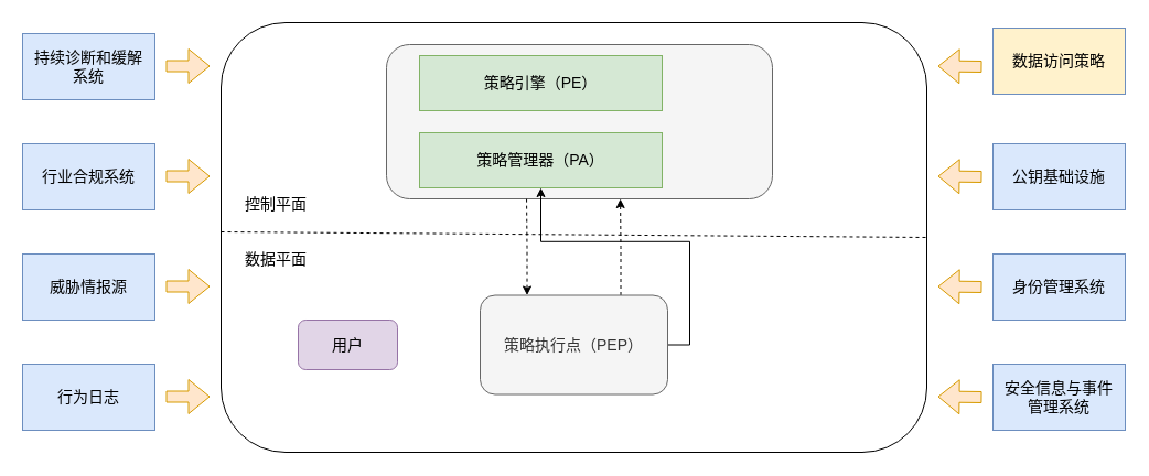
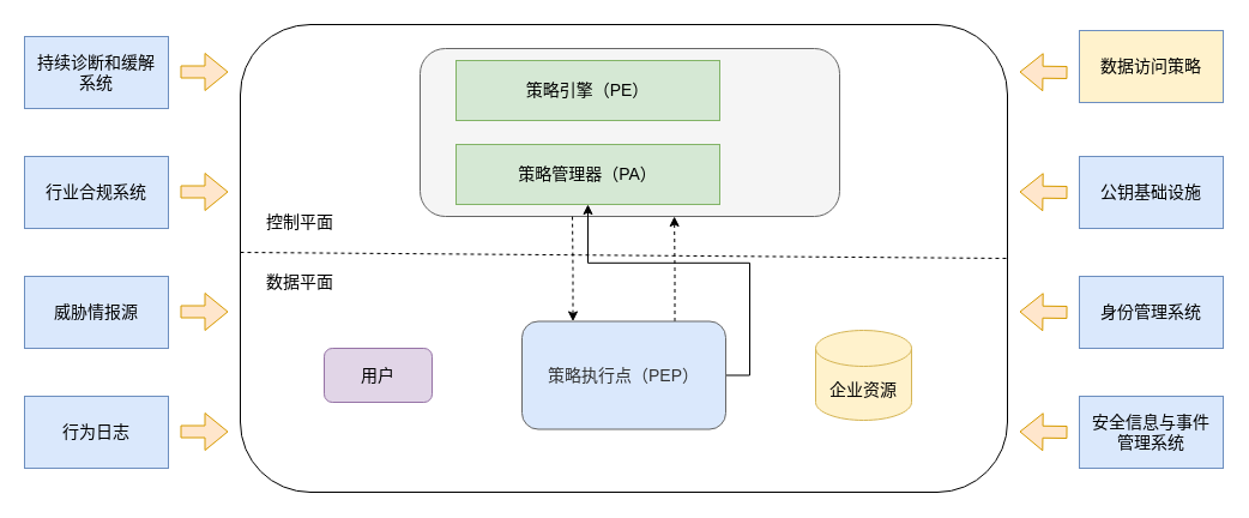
  <mxCell id="0" />
  <mxCell id="1" parent="0" />
  <mxCell id="2" value="" style="rounded=1;whiteSpace=wrap;html=1;" vertex="1" parent="1"><mxGeometry x="200" y="20" width="640" height="390" as="geometry" /></mxCell>
  <mxCell id="3" value="" style="endArrow=none;dashed=1;html=1;rounded=0;entryX=1;entryY=0.5;entryDx=0;entryDy=0;" edge="1" parent="1" target="2"><mxGeometry width="50" height="50" relative="1" as="geometry"><mxPoint x="200" y="210" as="sourcePoint" /><mxPoint x="250" y="160" as="targetPoint" /></mxGeometry></mxCell>
  <mxCell id="4" value="" style="rounded=1;whiteSpace=wrap;html=1;fillColor=#f5f5f5;strokeColor=#666666;fontColor=#333333;" vertex="1" parent="1"><mxGeometry x="350" y="40" width="350" height="140" as="geometry" /></mxCell>
  <mxCell id="5" value="&lt;font style=&quot;font-size: 14px;&quot;&gt;策略引擎（PE）&lt;/font&gt;" style="rounded=0;whiteSpace=wrap;html=1;fillColor=#d5e8d4;strokeColor=#82b366;" vertex="1" parent="1"><mxGeometry x="380" y="50" width="220" height="50" as="geometry" /></mxCell>
  <mxCell id="6" value="&lt;font style=&quot;font-size: 14px;&quot;&gt;策略管理器（PA）&lt;/font&gt;" style="rounded=0;whiteSpace=wrap;html=1;fillColor=#d5e8d4;strokeColor=#82b366;" vertex="1" parent="1"><mxGeometry x="380" y="120" width="220" height="50" as="geometry" /></mxCell>
  <mxCell id="7" style="edgeStyle=orthogonalEdgeStyle;rounded=0;orthogonalLoop=1;jettySize=auto;html=1;exitX=1;exitY=0.5;exitDx=0;exitDy=0;" edge="1" parent="1" source="10" target="6"><mxGeometry relative="1" as="geometry" /></mxCell>
  <mxCell id="8" style="edgeStyle=orthogonalEdgeStyle;rounded=0;orthogonalLoop=1;jettySize=auto;html=1;exitX=0.75;exitY=0;exitDx=0;exitDy=0;entryX=0.606;entryY=1;entryDx=0;entryDy=0;entryPerimeter=0;dashed=1;" edge="1" parent="1" source="10" target="4"><mxGeometry relative="1" as="geometry" /></mxCell>
  <mxCell id="9" style="edgeStyle=orthogonalEdgeStyle;rounded=0;orthogonalLoop=1;jettySize=auto;html=1;exitX=0.25;exitY=0;exitDx=0;exitDy=0;entryX=0.363;entryY=1;entryDx=0;entryDy=0;entryPerimeter=0;endArrow=none;endFill=0;startArrow=classic;startFill=1;dashed=1;" edge="1" parent="1" source="10" target="4"><mxGeometry relative="1" as="geometry" /></mxCell>
- <mxCell id="10" value="&lt;font style=&quot;font-size: 14px;&quot;&gt;策略执行点（PEP）&lt;/font&gt;" style="rounded=1;whiteSpace=wrap;html=1;fillColor=#f5f5f5;fontColor=#333333;strokeColor=#666666;" vertex="1" parent="1"><mxGeometry x="435" y="267.5" width="170" height="90" as="geometry" /></mxCell>
+ <mxCell id="10" value="&lt;font style=&quot;font-size: 14px;&quot;&gt;策略执行点（PEP）&lt;/font&gt;" style="rounded=1;whiteSpace=wrap;html=1;fillColor=#dae8fc;fontColor=#333333;strokeColor=#666666;" vertex="1" parent="1"><mxGeometry x="435" y="267.5" width="170" height="90" as="geometry" /></mxCell>
  <mxCell id="11" value="&lt;font style=&quot;font-size: 14px;&quot;&gt;用户&lt;/font&gt;" style="rounded=1;whiteSpace=wrap;html=1;fillColor=#e1d5e7;strokeColor=#9673a6;" vertex="1" parent="1"><mxGeometry x="270" y="290" width="90" height="45" as="geometry" /></mxCell>
+ <mxCell id="12" value="&lt;font style=&quot;font-size: 14px;&quot;&gt;企业资源&lt;/font&gt;" style="shape=cylinder3;whiteSpace=wrap;html=1;boundedLbl=1;backgroundOutline=1;size=15;fillColor=#fff2cc;strokeColor=#d6b656;" vertex="1" parent="1"><mxGeometry x="680" y="275" width="80" height="75" as="geometry" /></mxCell>
  <mxCell id="13" value="&lt;font style=&quot;font-size: 14px;&quot;&gt;持续诊断和缓解&lt;br&gt;系统&lt;/font&gt;" style="rounded=0;whiteSpace=wrap;html=1;fillColor=#dae8fc;strokeColor=#6c8ebf;" vertex="1" parent="1"><mxGeometry x="20" y="30" width="120" height="60" as="geometry" /></mxCell>
  <mxCell id="14" value="&lt;font style=&quot;font-size: 14px;&quot;&gt;行业合规系统&lt;/font&gt;" style="rounded=0;whiteSpace=wrap;html=1;fillColor=#dae8fc;strokeColor=#6c8ebf;" vertex="1" parent="1"><mxGeometry x="20" y="130" width="120" height="60" as="geometry" /></mxCell>
  <mxCell id="15" value="&lt;font style=&quot;font-size: 14px;&quot;&gt;威胁情报源&lt;/font&gt;" style="rounded=0;whiteSpace=wrap;html=1;fillColor=#dae8fc;strokeColor=#6c8ebf;" vertex="1" parent="1"><mxGeometry x="20" y="230" width="120" height="60" as="geometry" /></mxCell>
  <mxCell id="16" value="&lt;font style=&quot;font-size: 14px;&quot;&gt;行为日志&lt;/font&gt;" style="rounded=0;whiteSpace=wrap;html=1;fillColor=#dae8fc;strokeColor=#6c8ebf;" vertex="1" parent="1"><mxGeometry x="20" y="330" width="120" height="60" as="geometry" /></mxCell>
  <mxCell id="17" value="" style="shape=flexArrow;endArrow=classic;html=1;rounded=0;fillColor=#ffe6cc;strokeColor=#d79b00;" edge="1" parent="1"><mxGeometry width="50" height="50" relative="1" as="geometry"><mxPoint x="150" y="59.5" as="sourcePoint" /><mxPoint x="190" y="59.5" as="targetPoint" /></mxGeometry></mxCell>
  <mxCell id="18" value="" style="shape=flexArrow;endArrow=classic;html=1;rounded=0;fillColor=#ffe6cc;strokeColor=#d79b00;" edge="1" parent="1"><mxGeometry width="50" height="50" relative="1" as="geometry"><mxPoint x="150" y="159.5" as="sourcePoint" /><mxPoint x="190" y="159.5" as="targetPoint" /></mxGeometry></mxCell>
  <mxCell id="19" value="" style="shape=flexArrow;endArrow=classic;html=1;rounded=0;fillColor=#ffe6cc;strokeColor=#d79b00;" edge="1" parent="1"><mxGeometry width="50" height="50" relative="1" as="geometry"><mxPoint x="150" y="259.5" as="sourcePoint" /><mxPoint x="190" y="259.5" as="targetPoint" /></mxGeometry></mxCell>
  <mxCell id="20" value="" style="shape=flexArrow;endArrow=classic;html=1;rounded=0;fillColor=#ffe6cc;strokeColor=#d79b00;" edge="1" parent="1"><mxGeometry width="50" height="50" relative="1" as="geometry"><mxPoint x="150" y="359.5" as="sourcePoint" /><mxPoint x="190" y="359.5" as="targetPoint" /></mxGeometry></mxCell>
  <mxCell id="21" value="&lt;font style=&quot;font-size: 14px;&quot;&gt;数据访问策略&lt;/font&gt;" style="rounded=0;whiteSpace=wrap;html=1;fillColor=#fff2cc;strokeColor=#6c8ebf;" vertex="1" parent="1"><mxGeometry x="900" y="25" width="120" height="60" as="geometry" /></mxCell>
  <mxCell id="22" value="&lt;font style=&quot;font-size: 14px;&quot;&gt;公钥基础设施&lt;/font&gt;" style="rounded=0;whiteSpace=wrap;html=1;fillColor=#dae8fc;strokeColor=#6c8ebf;" vertex="1" parent="1"><mxGeometry x="900" y="130" width="120" height="60" as="geometry" /></mxCell>
  <mxCell id="23" value="&lt;font style=&quot;font-size: 14px;&quot;&gt;身份管理系统&lt;/font&gt;" style="rounded=0;whiteSpace=wrap;html=1;fillColor=#dae8fc;strokeColor=#6c8ebf;" vertex="1" parent="1"><mxGeometry x="900" y="230" width="120" height="60" as="geometry" /></mxCell>
  <mxCell id="24" value="&lt;font style=&quot;font-size: 14px;&quot;&gt;安全信息与事件&lt;br&gt;管理系统&lt;/font&gt;" style="rounded=0;whiteSpace=wrap;html=1;fillColor=#dae8fc;strokeColor=#6c8ebf;" vertex="1" parent="1"><mxGeometry x="900" y="330" width="120" height="60" as="geometry" /></mxCell>
  <mxCell id="25" value="" style="shape=flexArrow;endArrow=classic;html=1;rounded=0;fillColor=#ffe6cc;strokeColor=#d79b00;" edge="1" parent="1"><mxGeometry width="50" height="50" relative="1" as="geometry"><mxPoint x="890" y="160" as="sourcePoint" /><mxPoint x="850" y="159.5" as="targetPoint" /></mxGeometry></mxCell>
  <mxCell id="26" value="" style="shape=flexArrow;endArrow=classic;html=1;rounded=0;fillColor=#ffe6cc;strokeColor=#d79b00;" edge="1" parent="1"><mxGeometry width="50" height="50" relative="1" as="geometry"><mxPoint x="890" y="60" as="sourcePoint" /><mxPoint x="850" y="59.5" as="targetPoint" /></mxGeometry></mxCell>
  <mxCell id="27" value="" style="shape=flexArrow;endArrow=classic;html=1;rounded=0;fillColor=#ffe6cc;strokeColor=#d79b00;" edge="1" parent="1"><mxGeometry width="50" height="50" relative="1" as="geometry"><mxPoint x="890" y="260" as="sourcePoint" /><mxPoint x="850" y="259.5" as="targetPoint" /></mxGeometry></mxCell>
  <mxCell id="28" value="" style="shape=flexArrow;endArrow=classic;html=1;rounded=0;fillColor=#ffe6cc;strokeColor=#d79b00;" edge="1" parent="1"><mxGeometry width="50" height="50" relative="1" as="geometry"><mxPoint x="890" y="360" as="sourcePoint" /><mxPoint x="850" y="359.5" as="targetPoint" /></mxGeometry></mxCell>
  <mxCell id="29" value="&lt;font style=&quot;font-size: 14px;&quot;&gt;控制平面&lt;/font&gt;" style="text;html=1;strokeColor=none;fillColor=none;align=center;verticalAlign=middle;whiteSpace=wrap;rounded=0;" vertex="1" parent="1"><mxGeometry x="220" y="170" width="60" height="30" as="geometry" /></mxCell>
  <mxCell id="30" value="&lt;font style=&quot;font-size: 14px;&quot;&gt;数据平面&lt;/font&gt;" style="text;html=1;strokeColor=none;fillColor=none;align=center;verticalAlign=middle;whiteSpace=wrap;rounded=0;" vertex="1" parent="1"><mxGeometry x="220" y="220" width="60" height="30" as="geometry" /></mxCell>
